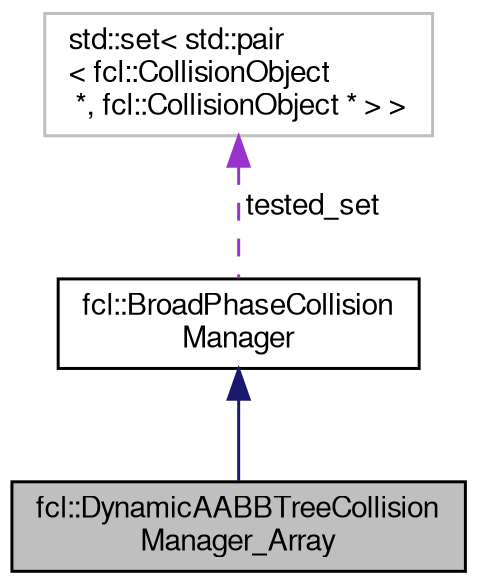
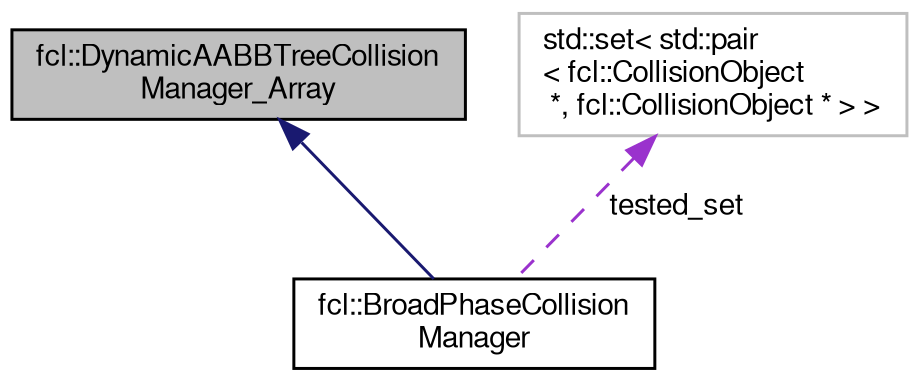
  digraph {
    node [color=black fillcolor=white fontname=FreeSans fontsize=10 shape=record style=filled]
    edge [dir=back fontname=FreeSans fontsize=10 labelfontname=FreeSans labelfontsize=10]
    n1 [fillcolor=grey75 fontcolor=black height=0.2 label="fcl::DynamicAABBTreeCollision\lManager_Array" width=0.4]
    n2 [height=0.2 label="fcl::BroadPhaseCollision\lManager" width=0.4]
    n3 [color=grey75 height=0.2 label="std::set\< std::pair\l\< fcl::CollisionObject\l *, fcl::CollisionObject * \> \>" width=0.4]
-   n2 -> n1 [color=midnightblue style=solid]
+   n1 -> n2 [color=midnightblue style=solid]
    n3 -> n2 [color=darkorchid3 label=" tested_set" style=dashed]
  }
